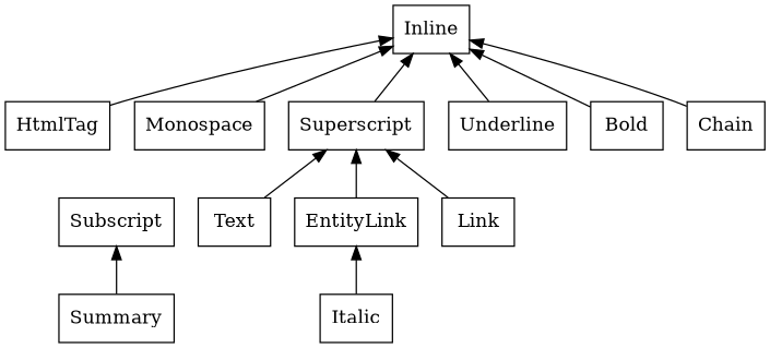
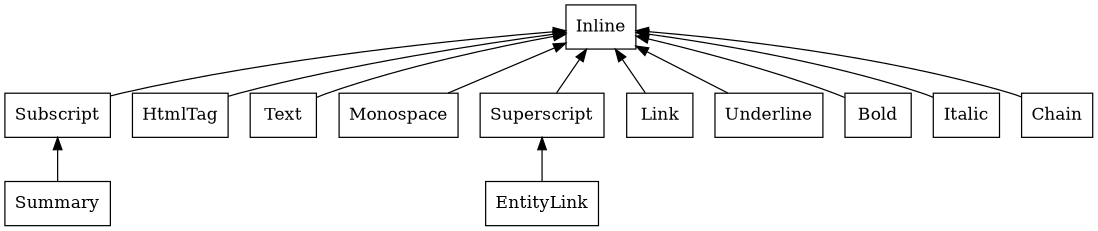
  digraph {
    rankdir=BT
    node [shape=box]
    Summary
    Subscript
    HtmlTag
    Inline
    Text
    Monospace
    EntityLink
    Superscript
    Link
    Underline
    Bold
    Italic
    Chain
    Summary -> Subscript
+   Subscript -> Inline
    HtmlTag -> Inline
-   Text -> Superscript
+   Text -> Inline
    Monospace -> Inline
    EntityLink -> Superscript
    Superscript -> Inline
-   Link -> Superscript
+   Link -> Inline
    Underline -> Inline
    Bold -> Inline
-   Italic -> EntityLink
+   Italic -> Inline
    Chain -> Inline
  }
